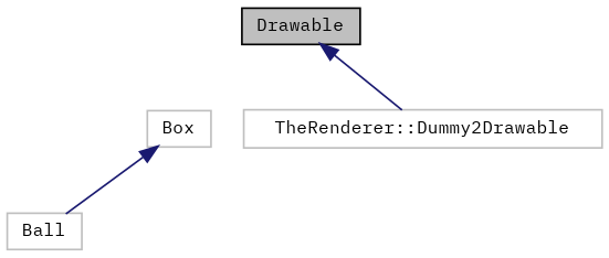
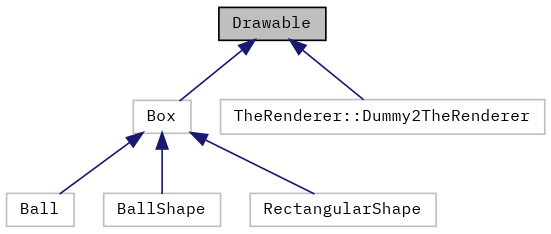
  digraph {
    fontname="IBM Plex Mono"
    node [color=grey75 fillcolor=white fontname="IBM Plex Mono" fontsize=10 shape=record style=filled]
    edge [color=midnightblue dir=back fontname="IBM Plex Mono" fontsize=10 labelfontname=Helvetica labelfontsize=10 style=solid]
    n1 [color=black fillcolor=grey75 fontcolor=black height=0.2 label=Drawable width=0.4]
    n2 [height=0.2 label=Box width=0.4]
-   n3 [height=0.2 label="TheRenderer::Dummy2Drawable" width=0.4]
+   n3 [height=0.2 label="TheRenderer::Dummy2TheRenderer" width=0.4]
    n4 [height=0.2 label=Ball width=0.4]
+   n5 [height=0.2 label=BallShape width=0.4]
+   n6 [height=0.2 label=RectangularShape width=0.4]
+   n1 -> n2
    n1 -> n3
    n2 -> n4
+   n2 -> n5
+   n2 -> n6
  }
